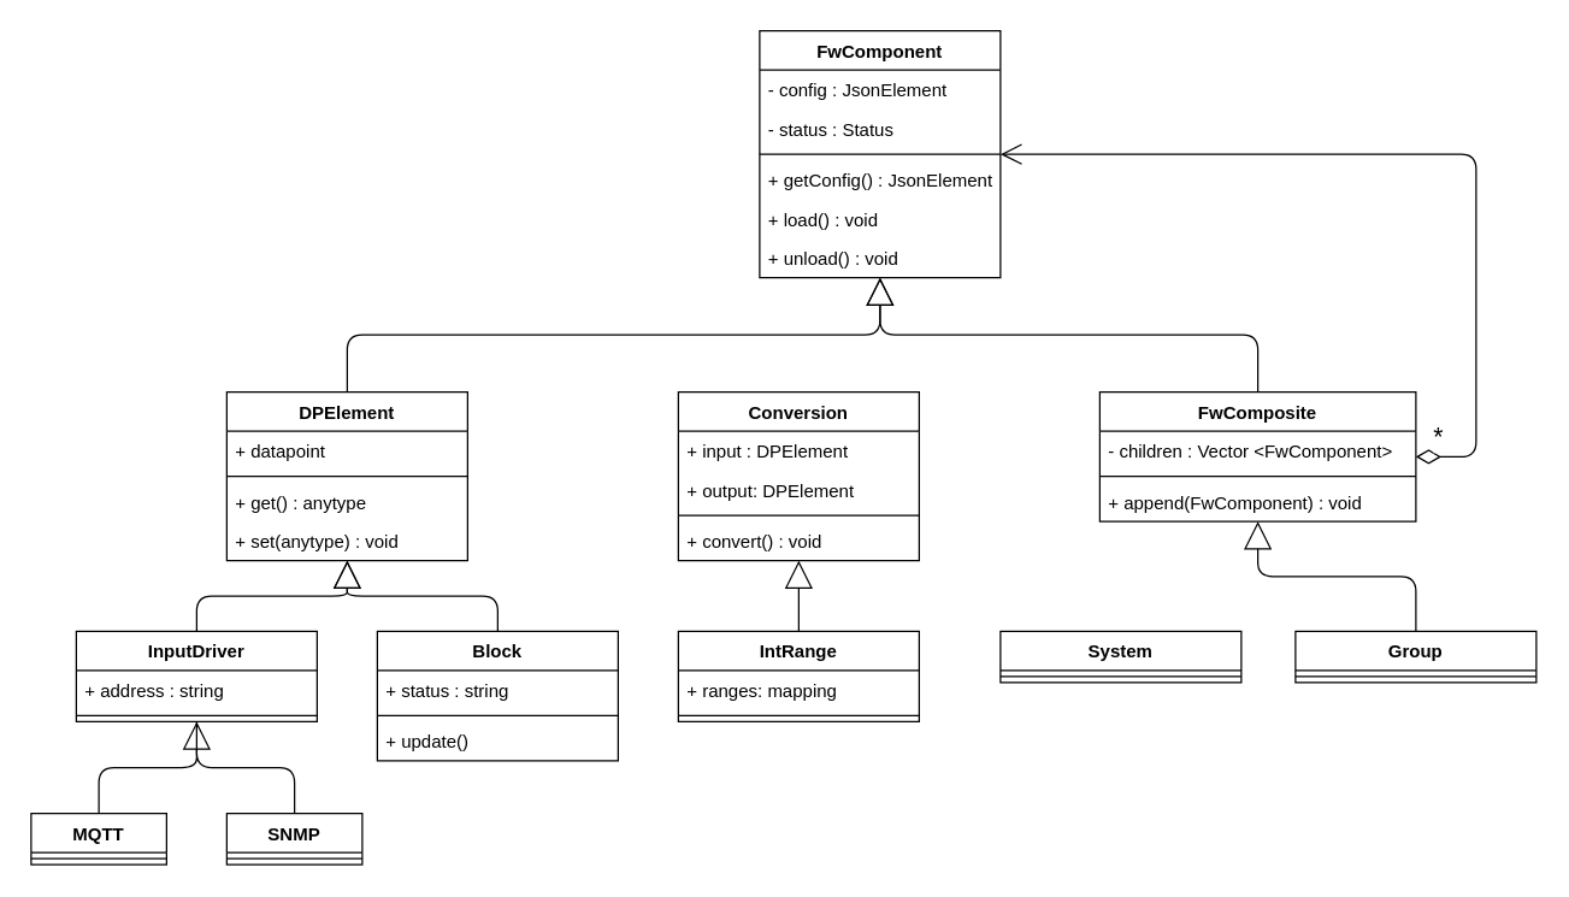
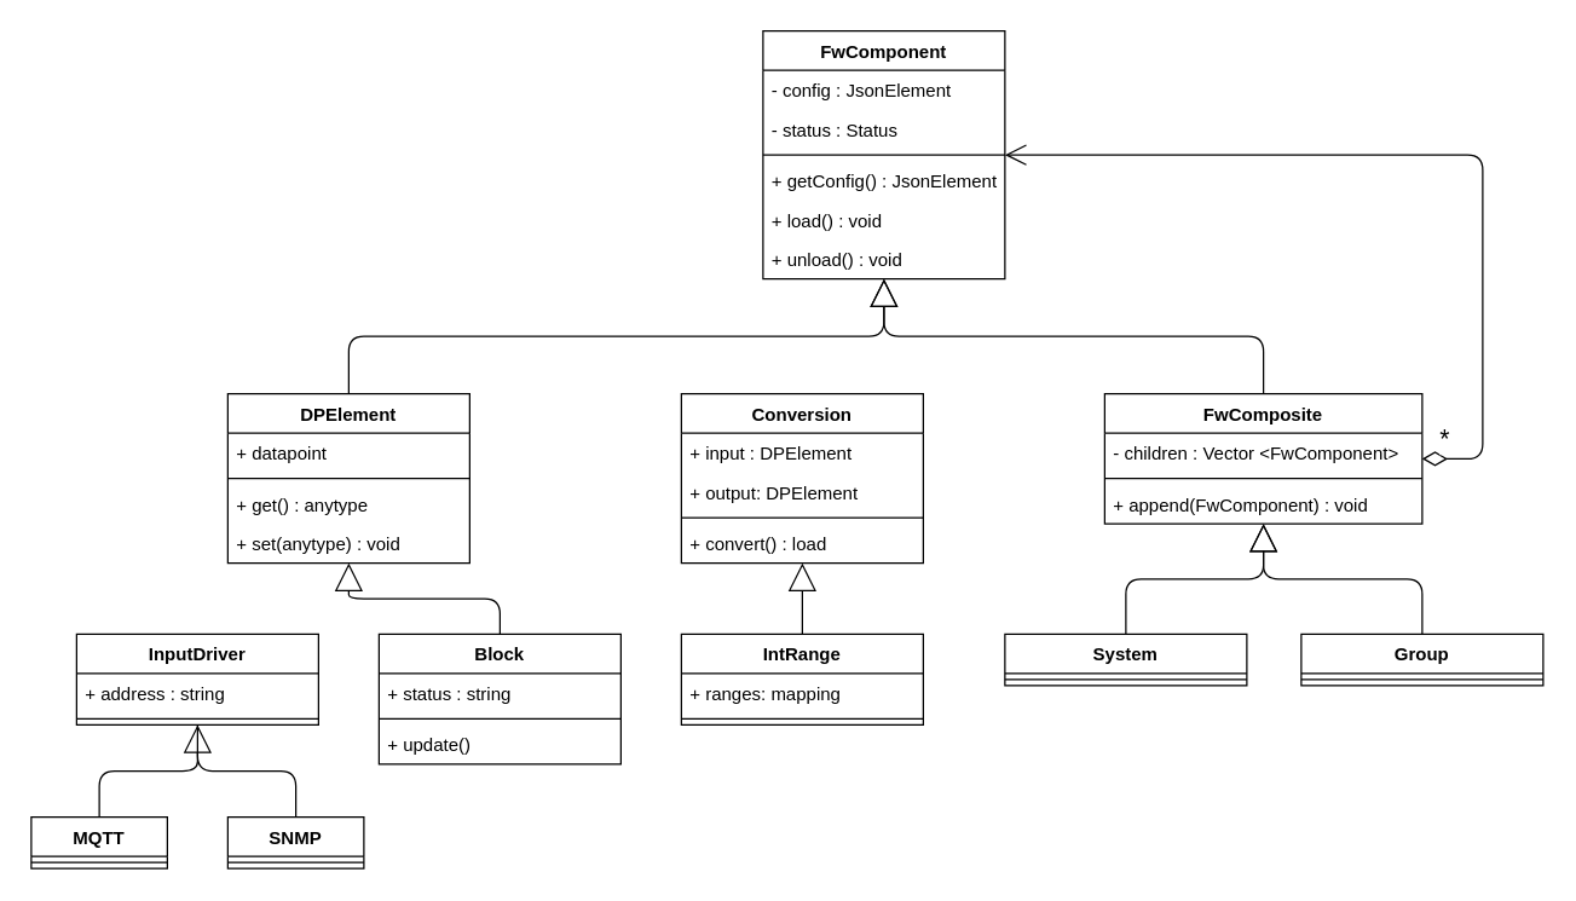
  <mxCell id="0" />
  <mxCell id="1" parent="0" />
  <mxCell id="2" value="FwComponent" style="swimlane;fontStyle=1;align=center;verticalAlign=top;childLayout=stackLayout;horizontal=1;startSize=26;horizontalStack=0;resizeParent=1;resizeParentMax=0;resizeLast=0;collapsible=1;marginBottom=0;" vertex="1" parent="1"><mxGeometry x="504" y="20" width="160" height="164" as="geometry" /></mxCell>
  <mxCell id="3" value="- config : JsonElement" style="text;strokeColor=none;fillColor=none;align=left;verticalAlign=top;spacingLeft=4;spacingRight=4;overflow=hidden;rotatable=0;points=[[0,0.5],[1,0.5]];portConstraint=eastwest;" vertex="1" parent="2"><mxGeometry y="26" width="160" height="26" as="geometry" /></mxCell>
  <mxCell id="4" value="- status : Status" style="text;strokeColor=none;fillColor=none;align=left;verticalAlign=top;spacingLeft=4;spacingRight=4;overflow=hidden;rotatable=0;points=[[0,0.5],[1,0.5]];portConstraint=eastwest;" vertex="1" parent="2"><mxGeometry y="52" width="160" height="26" as="geometry" /></mxCell>
  <mxCell id="5" value="" style="line;strokeWidth=1;fillColor=none;align=left;verticalAlign=middle;spacingTop=-1;spacingLeft=3;spacingRight=3;rotatable=0;labelPosition=right;points=[];portConstraint=eastwest;" vertex="1" parent="2"><mxGeometry y="78" width="160" height="8" as="geometry" /></mxCell>
  <mxCell id="6" value="+ getConfig() : JsonElement" style="text;strokeColor=none;fillColor=none;align=left;verticalAlign=top;spacingLeft=4;spacingRight=4;overflow=hidden;rotatable=0;points=[[0,0.5],[1,0.5]];portConstraint=eastwest;" vertex="1" parent="2"><mxGeometry y="86" width="160" height="26" as="geometry" /></mxCell>
  <mxCell id="7" value="+ load() : void" style="text;strokeColor=none;fillColor=none;align=left;verticalAlign=top;spacingLeft=4;spacingRight=4;overflow=hidden;rotatable=0;points=[[0,0.5],[1,0.5]];portConstraint=eastwest;" vertex="1" parent="2"><mxGeometry y="112" width="160" height="26" as="geometry" /></mxCell>
  <mxCell id="8" value="+ unload() : void" style="text;strokeColor=none;fillColor=none;align=left;verticalAlign=top;spacingLeft=4;spacingRight=4;overflow=hidden;rotatable=0;points=[[0,0.5],[1,0.5]];portConstraint=eastwest;" vertex="1" parent="2"><mxGeometry y="138" width="160" height="26" as="geometry" /></mxCell>
  <mxCell id="9" value="FwComposite" style="swimlane;fontStyle=1;align=center;verticalAlign=top;childLayout=stackLayout;horizontal=1;startSize=26;horizontalStack=0;resizeParent=1;resizeParentMax=0;resizeLast=0;collapsible=1;marginBottom=0;" vertex="1" parent="1"><mxGeometry x="730" y="260" width="210" height="86" as="geometry" /></mxCell>
  <mxCell id="10" value="- children : Vector &lt;FwComponent&gt;" style="text;strokeColor=none;fillColor=none;align=left;verticalAlign=top;spacingLeft=4;spacingRight=4;overflow=hidden;rotatable=0;points=[[0,0.5],[1,0.5]];portConstraint=eastwest;" vertex="1" parent="9"><mxGeometry y="26" width="210" height="26" as="geometry" /></mxCell>
  <mxCell id="11" value="" style="line;strokeWidth=1;fillColor=none;align=left;verticalAlign=middle;spacingTop=-1;spacingLeft=3;spacingRight=3;rotatable=0;labelPosition=right;points=[];portConstraint=eastwest;" vertex="1" parent="9"><mxGeometry y="52" width="210" height="8" as="geometry" /></mxCell>
  <mxCell id="12" value="+ append(FwComponent) : void" style="text;strokeColor=none;fillColor=none;align=left;verticalAlign=top;spacingLeft=4;spacingRight=4;overflow=hidden;rotatable=0;points=[[0,0.5],[1,0.5]];portConstraint=eastwest;" vertex="1" parent="9"><mxGeometry y="60" width="210" height="26" as="geometry" /></mxCell>
  <mxCell id="13" value="" style="endArrow=block;endSize=16;endFill=0;html=1;exitX=0.5;exitY=0;exitDx=0;exitDy=0;rounded=1;edgeStyle=orthogonalEdgeStyle;" edge="1" parent="1" source="9" target="2"><mxGeometry width="160" relative="1" as="geometry"><mxPoint x="430" y="270" as="sourcePoint" /><mxPoint x="590" y="270" as="targetPoint" /></mxGeometry></mxCell>
  <mxCell id="14" value="&lt;font style=&quot;font-size: 17px&quot;&gt;*&lt;/font&gt;" style="endArrow=open;html=1;endSize=12;startArrow=diamondThin;startSize=14;startFill=0;edgeStyle=orthogonalEdgeStyle;align=left;verticalAlign=bottom;exitX=1;exitY=0.5;exitDx=0;exitDy=0;entryX=1;entryY=0.5;entryDx=0;entryDy=0;" edge="1" parent="1" source="9" target="2"><mxGeometry x="-0.964" relative="1" as="geometry"><mxPoint x="990" y="310" as="sourcePoint" /><mxPoint x="1150" y="310" as="targetPoint" /><Array as="points"><mxPoint x="980" y="303" /><mxPoint x="980" y="102" /></Array><mxPoint as="offset" /></mxGeometry></mxCell>
  <mxCell id="15" value="System" style="swimlane;fontStyle=1;align=center;verticalAlign=top;childLayout=stackLayout;horizontal=1;startSize=26;horizontalStack=0;resizeParent=1;resizeParentMax=0;resizeLast=0;collapsible=1;marginBottom=0;" vertex="1" parent="1"><mxGeometry x="664" y="419" width="160" height="34" as="geometry" /></mxCell>
  <mxCell id="16" value="" style="line;strokeWidth=1;fillColor=none;align=left;verticalAlign=middle;spacingTop=-1;spacingLeft=3;spacingRight=3;rotatable=0;labelPosition=right;points=[];portConstraint=eastwest;" vertex="1" parent="15"><mxGeometry y="26" width="160" height="8" as="geometry" /></mxCell>
  <mxCell id="17" value="Group" style="swimlane;fontStyle=1;align=center;verticalAlign=top;childLayout=stackLayout;horizontal=1;startSize=26;horizontalStack=0;resizeParent=1;resizeParentMax=0;resizeLast=0;collapsible=1;marginBottom=0;" vertex="1" parent="1"><mxGeometry x="860" y="419" width="160" height="34" as="geometry" /></mxCell>
  <mxCell id="18" value="" style="line;strokeWidth=1;fillColor=none;align=left;verticalAlign=middle;spacingTop=-1;spacingLeft=3;spacingRight=3;rotatable=0;labelPosition=right;points=[];portConstraint=eastwest;" vertex="1" parent="17"><mxGeometry y="26" width="160" height="8" as="geometry" /></mxCell>
+ <mxCell id="19" value="" style="endArrow=block;endSize=16;endFill=0;html=1;exitX=0.5;exitY=0;exitDx=0;exitDy=0;rounded=1;edgeStyle=orthogonalEdgeStyle;" edge="1" parent="1" source="15" target="9"><mxGeometry width="160" relative="1" as="geometry"><mxPoint x="691" y="376" as="sourcePoint" /><mxPoint x="440" y="300" as="targetPoint" /></mxGeometry></mxCell>
  <mxCell id="20" value="" style="endArrow=block;endSize=16;endFill=0;html=1;exitX=0.5;exitY=0;exitDx=0;exitDy=0;rounded=1;edgeStyle=orthogonalEdgeStyle;" edge="1" parent="1" source="17" target="9"><mxGeometry width="160" relative="1" as="geometry"><mxPoint x="744" y="400" as="sourcePoint" /><mxPoint x="835.029" y="346" as="targetPoint" /></mxGeometry></mxCell>
  <mxCell id="21" value="IntRange" style="swimlane;fontStyle=1;align=center;verticalAlign=top;childLayout=stackLayout;horizontal=1;startSize=26;horizontalStack=0;resizeParent=1;resizeParentMax=0;resizeLast=0;collapsible=1;marginBottom=0;" vertex="1" parent="1"><mxGeometry x="450" y="419" width="160" height="60" as="geometry" /></mxCell>
  <mxCell id="22" value="+ ranges: mapping" style="text;strokeColor=none;fillColor=none;align=left;verticalAlign=top;spacingLeft=4;spacingRight=4;overflow=hidden;rotatable=0;points=[[0,0.5],[1,0.5]];portConstraint=eastwest;" vertex="1" parent="21"><mxGeometry y="26" width="160" height="26" as="geometry" /></mxCell>
  <mxCell id="23" value="" style="line;strokeWidth=1;fillColor=none;align=left;verticalAlign=middle;spacingTop=-1;spacingLeft=3;spacingRight=3;rotatable=0;labelPosition=right;points=[];portConstraint=eastwest;" vertex="1" parent="21"><mxGeometry y="52" width="160" height="8" as="geometry" /></mxCell>
  <mxCell id="24" value="Conversion" style="swimlane;fontStyle=1;align=center;verticalAlign=top;childLayout=stackLayout;horizontal=1;startSize=26;horizontalStack=0;resizeParent=1;resizeParentMax=0;resizeLast=0;collapsible=1;marginBottom=0;" vertex="1" parent="1"><mxGeometry x="450" y="260" width="160" height="112" as="geometry" /></mxCell>
  <mxCell id="25" value="+ input : DPElement" style="text;strokeColor=none;fillColor=none;align=left;verticalAlign=top;spacingLeft=4;spacingRight=4;overflow=hidden;rotatable=0;points=[[0,0.5],[1,0.5]];portConstraint=eastwest;" vertex="1" parent="24"><mxGeometry y="26" width="160" height="26" as="geometry" /></mxCell>
  <mxCell id="26" value="+ output: DPElement" style="text;strokeColor=none;fillColor=none;align=left;verticalAlign=top;spacingLeft=4;spacingRight=4;overflow=hidden;rotatable=0;points=[[0,0.5],[1,0.5]];portConstraint=eastwest;" vertex="1" parent="24"><mxGeometry y="52" width="160" height="26" as="geometry" /></mxCell>
  <mxCell id="27" value="" style="line;strokeWidth=1;fillColor=none;align=left;verticalAlign=middle;spacingTop=-1;spacingLeft=3;spacingRight=3;rotatable=0;labelPosition=right;points=[];portConstraint=eastwest;" vertex="1" parent="24"><mxGeometry y="78" width="160" height="8" as="geometry" /></mxCell>
- <mxCell id="28" value="+ convert() : void" style="text;strokeColor=none;fillColor=none;align=left;verticalAlign=top;spacingLeft=4;spacingRight=4;overflow=hidden;rotatable=0;points=[[0,0.5],[1,0.5]];portConstraint=eastwest;" vertex="1" parent="24"><mxGeometry y="86" width="160" height="26" as="geometry" /></mxCell>
+ <mxCell id="28" value="+ convert() : load" style="text;strokeColor=none;fillColor=none;align=left;verticalAlign=top;spacingLeft=4;spacingRight=4;overflow=hidden;rotatable=0;points=[[0,0.5],[1,0.5]];portConstraint=eastwest;" vertex="1" parent="24"><mxGeometry y="86" width="160" height="26" as="geometry" /></mxCell>
  <mxCell id="29" value="DPElement" style="swimlane;fontStyle=1;align=center;verticalAlign=top;childLayout=stackLayout;horizontal=1;startSize=26;horizontalStack=0;resizeParent=1;resizeParentMax=0;resizeLast=0;collapsible=1;marginBottom=0;" vertex="1" parent="1"><mxGeometry x="150" y="260" width="160" height="112" as="geometry" /></mxCell>
  <mxCell id="30" value="+ datapoint" style="text;strokeColor=none;fillColor=none;align=left;verticalAlign=top;spacingLeft=4;spacingRight=4;overflow=hidden;rotatable=0;points=[[0,0.5],[1,0.5]];portConstraint=eastwest;" vertex="1" parent="29"><mxGeometry y="26" width="160" height="26" as="geometry" /></mxCell>
  <mxCell id="31" value="" style="line;strokeWidth=1;fillColor=none;align=left;verticalAlign=middle;spacingTop=-1;spacingLeft=3;spacingRight=3;rotatable=0;labelPosition=right;points=[];portConstraint=eastwest;" vertex="1" parent="29"><mxGeometry y="52" width="160" height="8" as="geometry" /></mxCell>
  <mxCell id="32" value="+ get() : anytype" style="text;strokeColor=none;fillColor=none;align=left;verticalAlign=top;spacingLeft=4;spacingRight=4;overflow=hidden;rotatable=0;points=[[0,0.5],[1,0.5]];portConstraint=eastwest;" vertex="1" parent="29"><mxGeometry y="60" width="160" height="26" as="geometry" /></mxCell>
  <mxCell id="33" value="+ set(anytype) : void" style="text;strokeColor=none;fillColor=none;align=left;verticalAlign=top;spacingLeft=4;spacingRight=4;overflow=hidden;rotatable=0;points=[[0,0.5],[1,0.5]];portConstraint=eastwest;" vertex="1" parent="29"><mxGeometry y="86" width="160" height="26" as="geometry" /></mxCell>
  <mxCell id="34" value="" style="endArrow=block;endSize=16;endFill=0;html=1;exitX=0.5;exitY=0;exitDx=0;exitDy=0;rounded=1;edgeStyle=orthogonalEdgeStyle;" edge="1" parent="1" source="29" target="2"><mxGeometry width="160" relative="1" as="geometry"><mxPoint x="290" y="260" as="sourcePoint" /><mxPoint x="584" y="184" as="targetPoint" /></mxGeometry></mxCell>
  <mxCell id="35" value="" style="endArrow=block;endSize=16;endFill=0;html=1;exitX=0.5;exitY=0;exitDx=0;exitDy=0;rounded=1;edgeStyle=orthogonalEdgeStyle;" edge="1" parent="1" source="21" target="24"><mxGeometry width="160" relative="1" as="geometry"><mxPoint x="600" y="546" as="sourcePoint" /><mxPoint x="894" y="470" as="targetPoint" /></mxGeometry></mxCell>
  <mxCell id="36" value="Block" style="swimlane;fontStyle=1;align=center;verticalAlign=top;childLayout=stackLayout;horizontal=1;startSize=26;horizontalStack=0;resizeParent=1;resizeParentMax=0;resizeLast=0;collapsible=1;marginBottom=0;" vertex="1" parent="1"><mxGeometry x="250" y="419" width="160" height="86" as="geometry" /></mxCell>
  <mxCell id="37" value="+ status : string" style="text;strokeColor=none;fillColor=none;align=left;verticalAlign=top;spacingLeft=4;spacingRight=4;overflow=hidden;rotatable=0;points=[[0,0.5],[1,0.5]];portConstraint=eastwest;" vertex="1" parent="36"><mxGeometry y="26" width="160" height="26" as="geometry" /></mxCell>
  <mxCell id="38" value="" style="line;strokeWidth=1;fillColor=none;align=left;verticalAlign=middle;spacingTop=-1;spacingLeft=3;spacingRight=3;rotatable=0;labelPosition=right;points=[];portConstraint=eastwest;" vertex="1" parent="36"><mxGeometry y="52" width="160" height="8" as="geometry" /></mxCell>
  <mxCell id="39" value="+ update()" style="text;strokeColor=none;fillColor=none;align=left;verticalAlign=top;spacingLeft=4;spacingRight=4;overflow=hidden;rotatable=0;points=[[0,0.5],[1,0.5]];portConstraint=eastwest;" vertex="1" parent="36"><mxGeometry y="60" width="160" height="26" as="geometry" /></mxCell>
  <mxCell id="40" value="InputDriver" style="swimlane;fontStyle=1;align=center;verticalAlign=top;childLayout=stackLayout;horizontal=1;startSize=26;horizontalStack=0;resizeParent=1;resizeParentMax=0;resizeLast=0;collapsible=1;marginBottom=0;" vertex="1" parent="1"><mxGeometry x="50" y="419" width="160" height="60" as="geometry" /></mxCell>
  <mxCell id="41" value="+ address : string" style="text;strokeColor=none;fillColor=none;align=left;verticalAlign=top;spacingLeft=4;spacingRight=4;overflow=hidden;rotatable=0;points=[[0,0.5],[1,0.5]];portConstraint=eastwest;" vertex="1" parent="40"><mxGeometry y="26" width="160" height="26" as="geometry" /></mxCell>
  <mxCell id="42" value="" style="line;strokeWidth=1;fillColor=none;align=left;verticalAlign=middle;spacingTop=-1;spacingLeft=3;spacingRight=3;rotatable=0;labelPosition=right;points=[];portConstraint=eastwest;" vertex="1" parent="40"><mxGeometry y="52" width="160" height="8" as="geometry" /></mxCell>
  <mxCell id="43" value="SNMP" style="swimlane;fontStyle=1;align=center;verticalAlign=top;childLayout=stackLayout;horizontal=1;startSize=26;horizontalStack=0;resizeParent=1;resizeParentMax=0;resizeLast=0;collapsible=1;marginBottom=0;" vertex="1" parent="1"><mxGeometry x="150" y="540" width="90" height="34" as="geometry" /></mxCell>
  <mxCell id="44" value="" style="line;strokeWidth=1;fillColor=none;align=left;verticalAlign=middle;spacingTop=-1;spacingLeft=3;spacingRight=3;rotatable=0;labelPosition=right;points=[];portConstraint=eastwest;" vertex="1" parent="43"><mxGeometry y="26" width="90" height="8" as="geometry" /></mxCell>
  <mxCell id="45" value="MQTT" style="swimlane;fontStyle=1;align=center;verticalAlign=top;childLayout=stackLayout;horizontal=1;startSize=26;horizontalStack=0;resizeParent=1;resizeParentMax=0;resizeLast=0;collapsible=1;marginBottom=0;" vertex="1" parent="1"><mxGeometry x="20" y="540" width="90" height="34" as="geometry" /></mxCell>
  <mxCell id="46" value="" style="line;strokeWidth=1;fillColor=none;align=left;verticalAlign=middle;spacingTop=-1;spacingLeft=3;spacingRight=3;rotatable=0;labelPosition=right;points=[];portConstraint=eastwest;" vertex="1" parent="45"><mxGeometry y="26" width="90" height="8" as="geometry" /></mxCell>
  <mxCell id="47" value="" style="endArrow=block;endSize=16;endFill=0;html=1;rounded=1;edgeStyle=orthogonalEdgeStyle;" edge="1" parent="1" source="36" target="29"><mxGeometry width="160" relative="1" as="geometry"><mxPoint x="360" y="657" as="sourcePoint" /><mxPoint x="360" y="610" as="targetPoint" /></mxGeometry></mxCell>
- <mxCell id="48" value="" style="endArrow=block;endSize=16;endFill=0;html=1;exitX=0.5;exitY=0;exitDx=0;exitDy=0;rounded=1;edgeStyle=orthogonalEdgeStyle;" edge="1" parent="1" source="40" target="29"><mxGeometry width="160" relative="1" as="geometry"><mxPoint x="300" y="607" as="sourcePoint" /><mxPoint x="300" y="560" as="targetPoint" /></mxGeometry></mxCell>
  <mxCell id="49" value="" style="endArrow=block;endSize=16;endFill=0;html=1;exitX=0.5;exitY=0;exitDx=0;exitDy=0;rounded=1;edgeStyle=orthogonalEdgeStyle;" edge="1" parent="1" source="45" target="40"><mxGeometry width="160" relative="1" as="geometry"><mxPoint x="370" y="667" as="sourcePoint" /><mxPoint x="370" y="620" as="targetPoint" /></mxGeometry></mxCell>
  <mxCell id="50" value="" style="endArrow=none;endSize=16;endFill=0;html=1;rounded=1;edgeStyle=orthogonalEdgeStyle;" edge="1" parent="1" source="43" target="40"><mxGeometry width="160" relative="1" as="geometry"><mxPoint x="380" y="677" as="sourcePoint" /><mxPoint x="380" y="630" as="targetPoint" /></mxGeometry></mxCell>
